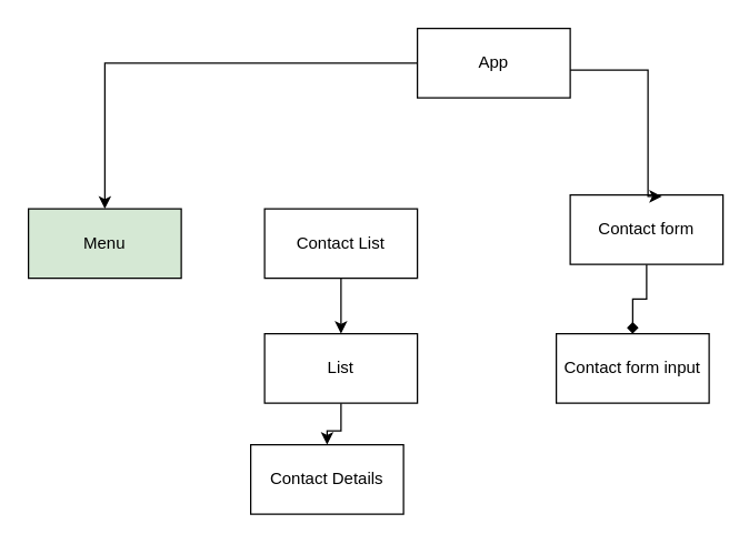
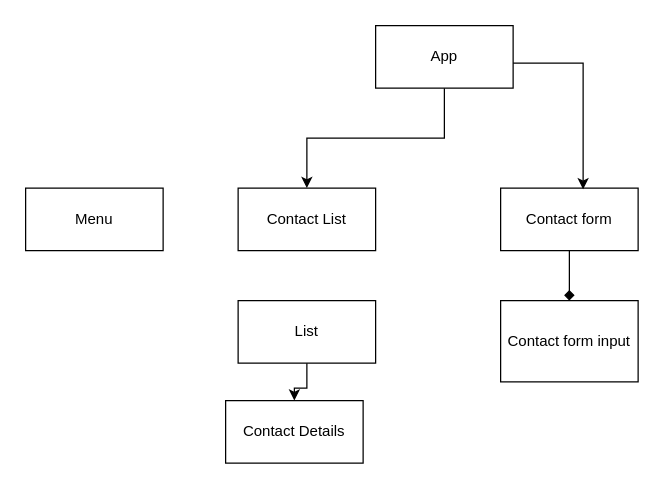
  <mxCell id="0" />
  <mxCell id="1" parent="0" />
- <mxCell id="2" style="edgeStyle=orthogonalEdgeStyle;rounded=0;orthogonalLoop=1;jettySize=auto;html=1;" edge="1" parent="1" source="4" target="13"><mxGeometry relative="1" as="geometry" /></mxCell>
+ <mxCell id="3" style="edgeStyle=orthogonalEdgeStyle;rounded=0;orthogonalLoop=1;jettySize=auto;html=1;" edge="1" parent="1" source="4" target="6"><mxGeometry relative="1" as="geometry" /></mxCell>
  <mxCell id="4" value="App" style="html=1;whiteSpace=wrap;" vertex="1" parent="1"><mxGeometry x="300" y="20" width="110" height="50" as="geometry" /></mxCell>
- <mxCell id="5" style="edgeStyle=orthogonalEdgeStyle;rounded=0;orthogonalLoop=1;jettySize=auto;html=1;entryX=0.5;entryY=0;entryDx=0;entryDy=0;" edge="1" parent="1" source="6" target="10"><mxGeometry relative="1" as="geometry" /></mxCell>
  <mxCell id="6" value="Contact List" style="html=1;whiteSpace=wrap;" vertex="1" parent="1"><mxGeometry x="190" y="150" width="110" height="50" as="geometry" /></mxCell>
  <mxCell id="7" style="edgeStyle=orthogonalEdgeStyle;rounded=0;orthogonalLoop=1;jettySize=auto;html=1;entryX=0.5;entryY=0;entryDx=0;entryDy=0;endArrow=diamond;" edge="1" parent="1" source="8" target="12"><mxGeometry relative="1" as="geometry" /></mxCell>
- <mxCell id="8" value="Contact form" style="html=1;whiteSpace=wrap;" vertex="1" parent="1"><mxGeometry x="410" y="140" width="110" height="50" as="geometry" /></mxCell>
+ <mxCell id="8" value="Contact form" style="html=1;whiteSpace=wrap;" vertex="1" parent="1"><mxGeometry x="400" y="150" width="110" height="50" as="geometry" /></mxCell>
  <mxCell id="9" style="edgeStyle=orthogonalEdgeStyle;rounded=0;orthogonalLoop=1;jettySize=auto;html=1;entryX=0.5;entryY=0;entryDx=0;entryDy=0;" edge="1" parent="1" source="10" target="11"><mxGeometry relative="1" as="geometry" /></mxCell>
  <mxCell id="10" value="List " style="html=1;whiteSpace=wrap;" vertex="1" parent="1"><mxGeometry x="190" y="240" width="110" height="50" as="geometry" /></mxCell>
  <mxCell id="11" value="Contact Details" style="html=1;whiteSpace=wrap;" vertex="1" parent="1"><mxGeometry x="180" y="320" width="110" height="50" as="geometry" /></mxCell>
- <mxCell id="12" value="Contact form input" style="html=1;whiteSpace=wrap;" vertex="1" parent="1"><mxGeometry x="400" y="240" width="110" height="50" as="geometry" /></mxCell>
- <mxCell id="13" value="Menu" style="html=1;whiteSpace=wrap;fillColor=#d5e8d4;" vertex="1" parent="1"><mxGeometry x="20" y="150" width="110" height="50" as="geometry" /></mxCell>
+ <mxCell id="12" value="Contact form input" style="html=1;whiteSpace=wrap;" vertex="1" parent="1"><mxGeometry x="400" y="240" width="110" height="65" as="geometry" /></mxCell>
+ <mxCell id="13" value="Menu" style="html=1;whiteSpace=wrap;" vertex="1" parent="1"><mxGeometry x="20" y="150" width="110" height="50" as="geometry" /></mxCell>
  <mxCell id="14" style="edgeStyle=orthogonalEdgeStyle;rounded=0;orthogonalLoop=1;jettySize=auto;html=1;entryX=0.6;entryY=0.02;entryDx=0;entryDy=0;entryPerimeter=0;" edge="1" parent="1" source="4" target="8"><mxGeometry relative="1" as="geometry"><Array as="points"><mxPoint x="466" y="50" /></Array></mxGeometry></mxCell>
